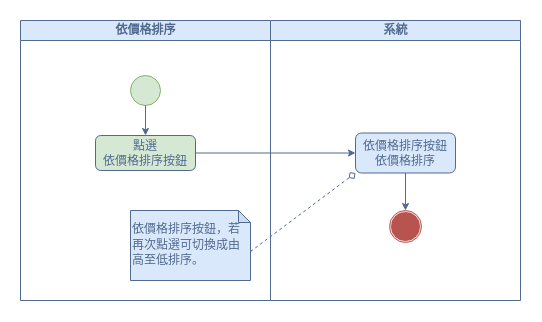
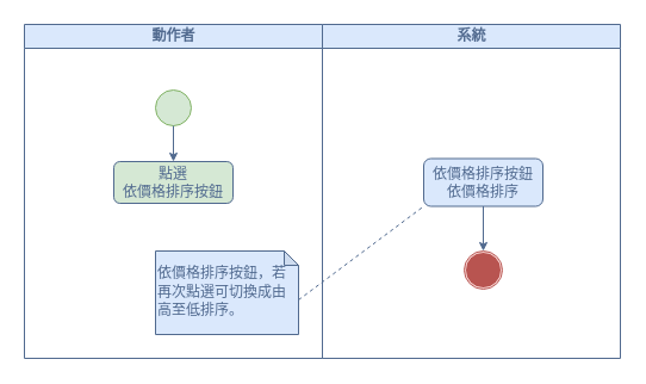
  <mxCell id="0" />
  <mxCell id="1" parent="0" />
- <mxCell id="2" value="&lt;font color=&quot;#516a8f&quot;&gt;依價格排序&lt;/font&gt;" style="swimlane;html=1;startSize=20;fillColor=#dae8fc;strokeColor=#516A8F;" parent="1" vertex="1"><mxGeometry x="20" y="20" width="250" height="280" as="geometry" /></mxCell>
+ <mxCell id="2" value="&lt;font color=&quot;#516a8f&quot;&gt;動作者&lt;/font&gt;" style="swimlane;html=1;startSize=20;fillColor=#dae8fc;strokeColor=#516A8F;" parent="1" vertex="1"><mxGeometry x="20" y="20" width="250" height="280" as="geometry" /></mxCell>
  <mxCell id="3" value="&lt;font color=&quot;#516a8f&quot;&gt;點選&lt;br&gt;依價格排序按鈕&lt;/font&gt;" style="rounded=1;whiteSpace=wrap;html=1;shadow=0;comic=0;labelBackgroundColor=none;strokeWidth=1;fontFamily=Verdana;fontSize=12;align=center;arcSize=15;fillColor=#d5e8d4;strokeColor=#516A8F;glass=0;" parent="2" vertex="1"><mxGeometry x="75" y="115" width="100" height="35" as="geometry" /></mxCell>
  <mxCell id="4" value="" style="ellipse;whiteSpace=wrap;html=1;rounded=0;shadow=0;comic=0;labelBackgroundColor=none;strokeWidth=1;fillColor=#d5e8d4;fontFamily=Verdana;fontSize=12;align=center;strokeColor=#82b366;" parent="2" vertex="1"><mxGeometry x="110" y="55" width="30" height="30" as="geometry" /></mxCell>
  <mxCell id="5" style="edgeStyle=none;rounded=0;html=1;labelBackgroundColor=none;startArrow=none;startFill=0;startSize=5;endArrow=classic;endFill=1;endSize=5;jettySize=auto;orthogonalLoop=1;strokeWidth=1;fontFamily=Verdana;fontSize=12;exitX=0.5;exitY=1;exitDx=0;exitDy=0;strokeColor=#516A8F;arcSize=20;entryX=0.5;entryY=0;entryDx=0;entryDy=0;" parent="2" source="4" target="3" edge="1"><mxGeometry relative="1" as="geometry"><mxPoint x="-170.45" y="265.0" as="sourcePoint" /><mxPoint x="125.0" y="115" as="targetPoint" /></mxGeometry></mxCell>
  <mxCell id="6" value="&lt;p style=&quot;line-height: 130%;&quot;&gt;&lt;font color=&quot;#516a8f&quot;&gt;依價格排序按鈕，若再次點選可切換成由高至低排序。&lt;/font&gt;&lt;/p&gt;" style="shape=note;whiteSpace=wrap;html=1;backgroundOutline=1;darkOpacity=0.05;size=12;fillColor=#dae8fc;strokeColor=#516A8F;align=left;labelPadding=0;noLabel=0;" parent="2" vertex="1"><mxGeometry x="110" y="190" width="120" height="70" as="geometry" /></mxCell>
  <mxCell id="7" value="&lt;font color=&quot;#516a8f&quot;&gt;系統&lt;/font&gt;" style="swimlane;html=1;startSize=20;fillColor=#dae8fc;strokeColor=#516A8F;" parent="1" vertex="1"><mxGeometry x="270" y="20" width="250" height="280" as="geometry" /></mxCell>
  <mxCell id="8" value="&lt;font color=&quot;#516a8f&quot;&gt;依價格排序按鈕&lt;br&gt;依價格排序&lt;/font&gt;" style="rounded=1;whiteSpace=wrap;html=1;shadow=0;comic=0;labelBackgroundColor=none;strokeWidth=1;fontFamily=Verdana;fontSize=12;align=center;arcSize=15;fillColor=#dae8fc;strokeColor=#516A8F;glass=0;" parent="7" vertex="1"><mxGeometry x="85" y="112.5" width="100" height="40" as="geometry" /></mxCell>
  <mxCell id="9" style="edgeStyle=none;rounded=0;html=1;labelBackgroundColor=none;startArrow=none;startFill=0;startSize=5;endArrow=classic;endFill=1;endSize=5;jettySize=auto;orthogonalLoop=1;strokeWidth=1;fontFamily=Verdana;fontSize=12;exitX=0.5;exitY=1;exitDx=0;exitDy=0;strokeColor=#516A8F;arcSize=20;entryX=0.5;entryY=0;entryDx=0;entryDy=0;" parent="7" source="8" target="12" edge="1"><mxGeometry relative="1" as="geometry"><mxPoint x="135" y="390" as="sourcePoint" /><mxPoint x="145" y="320" as="targetPoint" /></mxGeometry></mxCell>
  <mxCell id="10" value="" style="group" parent="7" vertex="1" connectable="0"><mxGeometry x="119" y="190" width="32" height="32" as="geometry" /></mxCell>
  <mxCell id="11" value="" style="ellipse;whiteSpace=wrap;html=1;aspect=fixed;fillColor=#b85450;strokeColor=#f8cecc;" parent="10" vertex="1"><mxGeometry x="1" y="1" width="30" height="30" as="geometry" /></mxCell>
  <mxCell id="12" value="" style="ellipse;whiteSpace=wrap;html=1;aspect=fixed;fillColor=none;strokeColor=#B85450;" parent="10" vertex="1"><mxGeometry width="32" height="32" as="geometry" /></mxCell>
- <mxCell id="13" style="edgeStyle=none;rounded=0;html=1;labelBackgroundColor=none;startArrow=none;startFill=0;startSize=5;endArrow=classic;endFill=1;endSize=5;jettySize=auto;orthogonalLoop=1;strokeWidth=1;fontFamily=Verdana;fontSize=12;exitX=1;exitY=0.5;exitDx=0;exitDy=0;strokeColor=#516A8F;arcSize=20;entryX=0;entryY=0.5;entryDx=0;entryDy=0;" parent="1" source="3" target="8" edge="1"><mxGeometry relative="1" as="geometry"><mxPoint x="415" y="110" as="sourcePoint" /><mxPoint x="325" y="170" as="targetPoint" /></mxGeometry></mxCell>
- <mxCell id="14" style="rounded=0;orthogonalLoop=1;jettySize=auto;html=1;entryX=0;entryY=1;entryDx=0;entryDy=0;strokeColor=#516A8F;endArrow=diamond;endFill=0;dashed=1;strokeWidth=1;exitX=0;exitY=0;exitDx=120;exitDy=41;exitPerimeter=0;" parent="1" source="6" target="8" edge="1"><mxGeometry relative="1" as="geometry"><mxPoint x="340" y="160" as="targetPoint" /></mxGeometry></mxCell>
+ <mxCell id="14" style="rounded=0;orthogonalLoop=1;jettySize=auto;html=1;entryX=0;entryY=1;entryDx=0;entryDy=0;strokeColor=#516A8F;endArrow=none;endFill=0;dashed=1;strokeWidth=1;exitX=0;exitY=0;exitDx=120;exitDy=41;exitPerimeter=0;" parent="1" source="6" target="8" edge="1"><mxGeometry relative="1" as="geometry"><mxPoint x="340" y="160" as="targetPoint" /></mxGeometry></mxCell>
